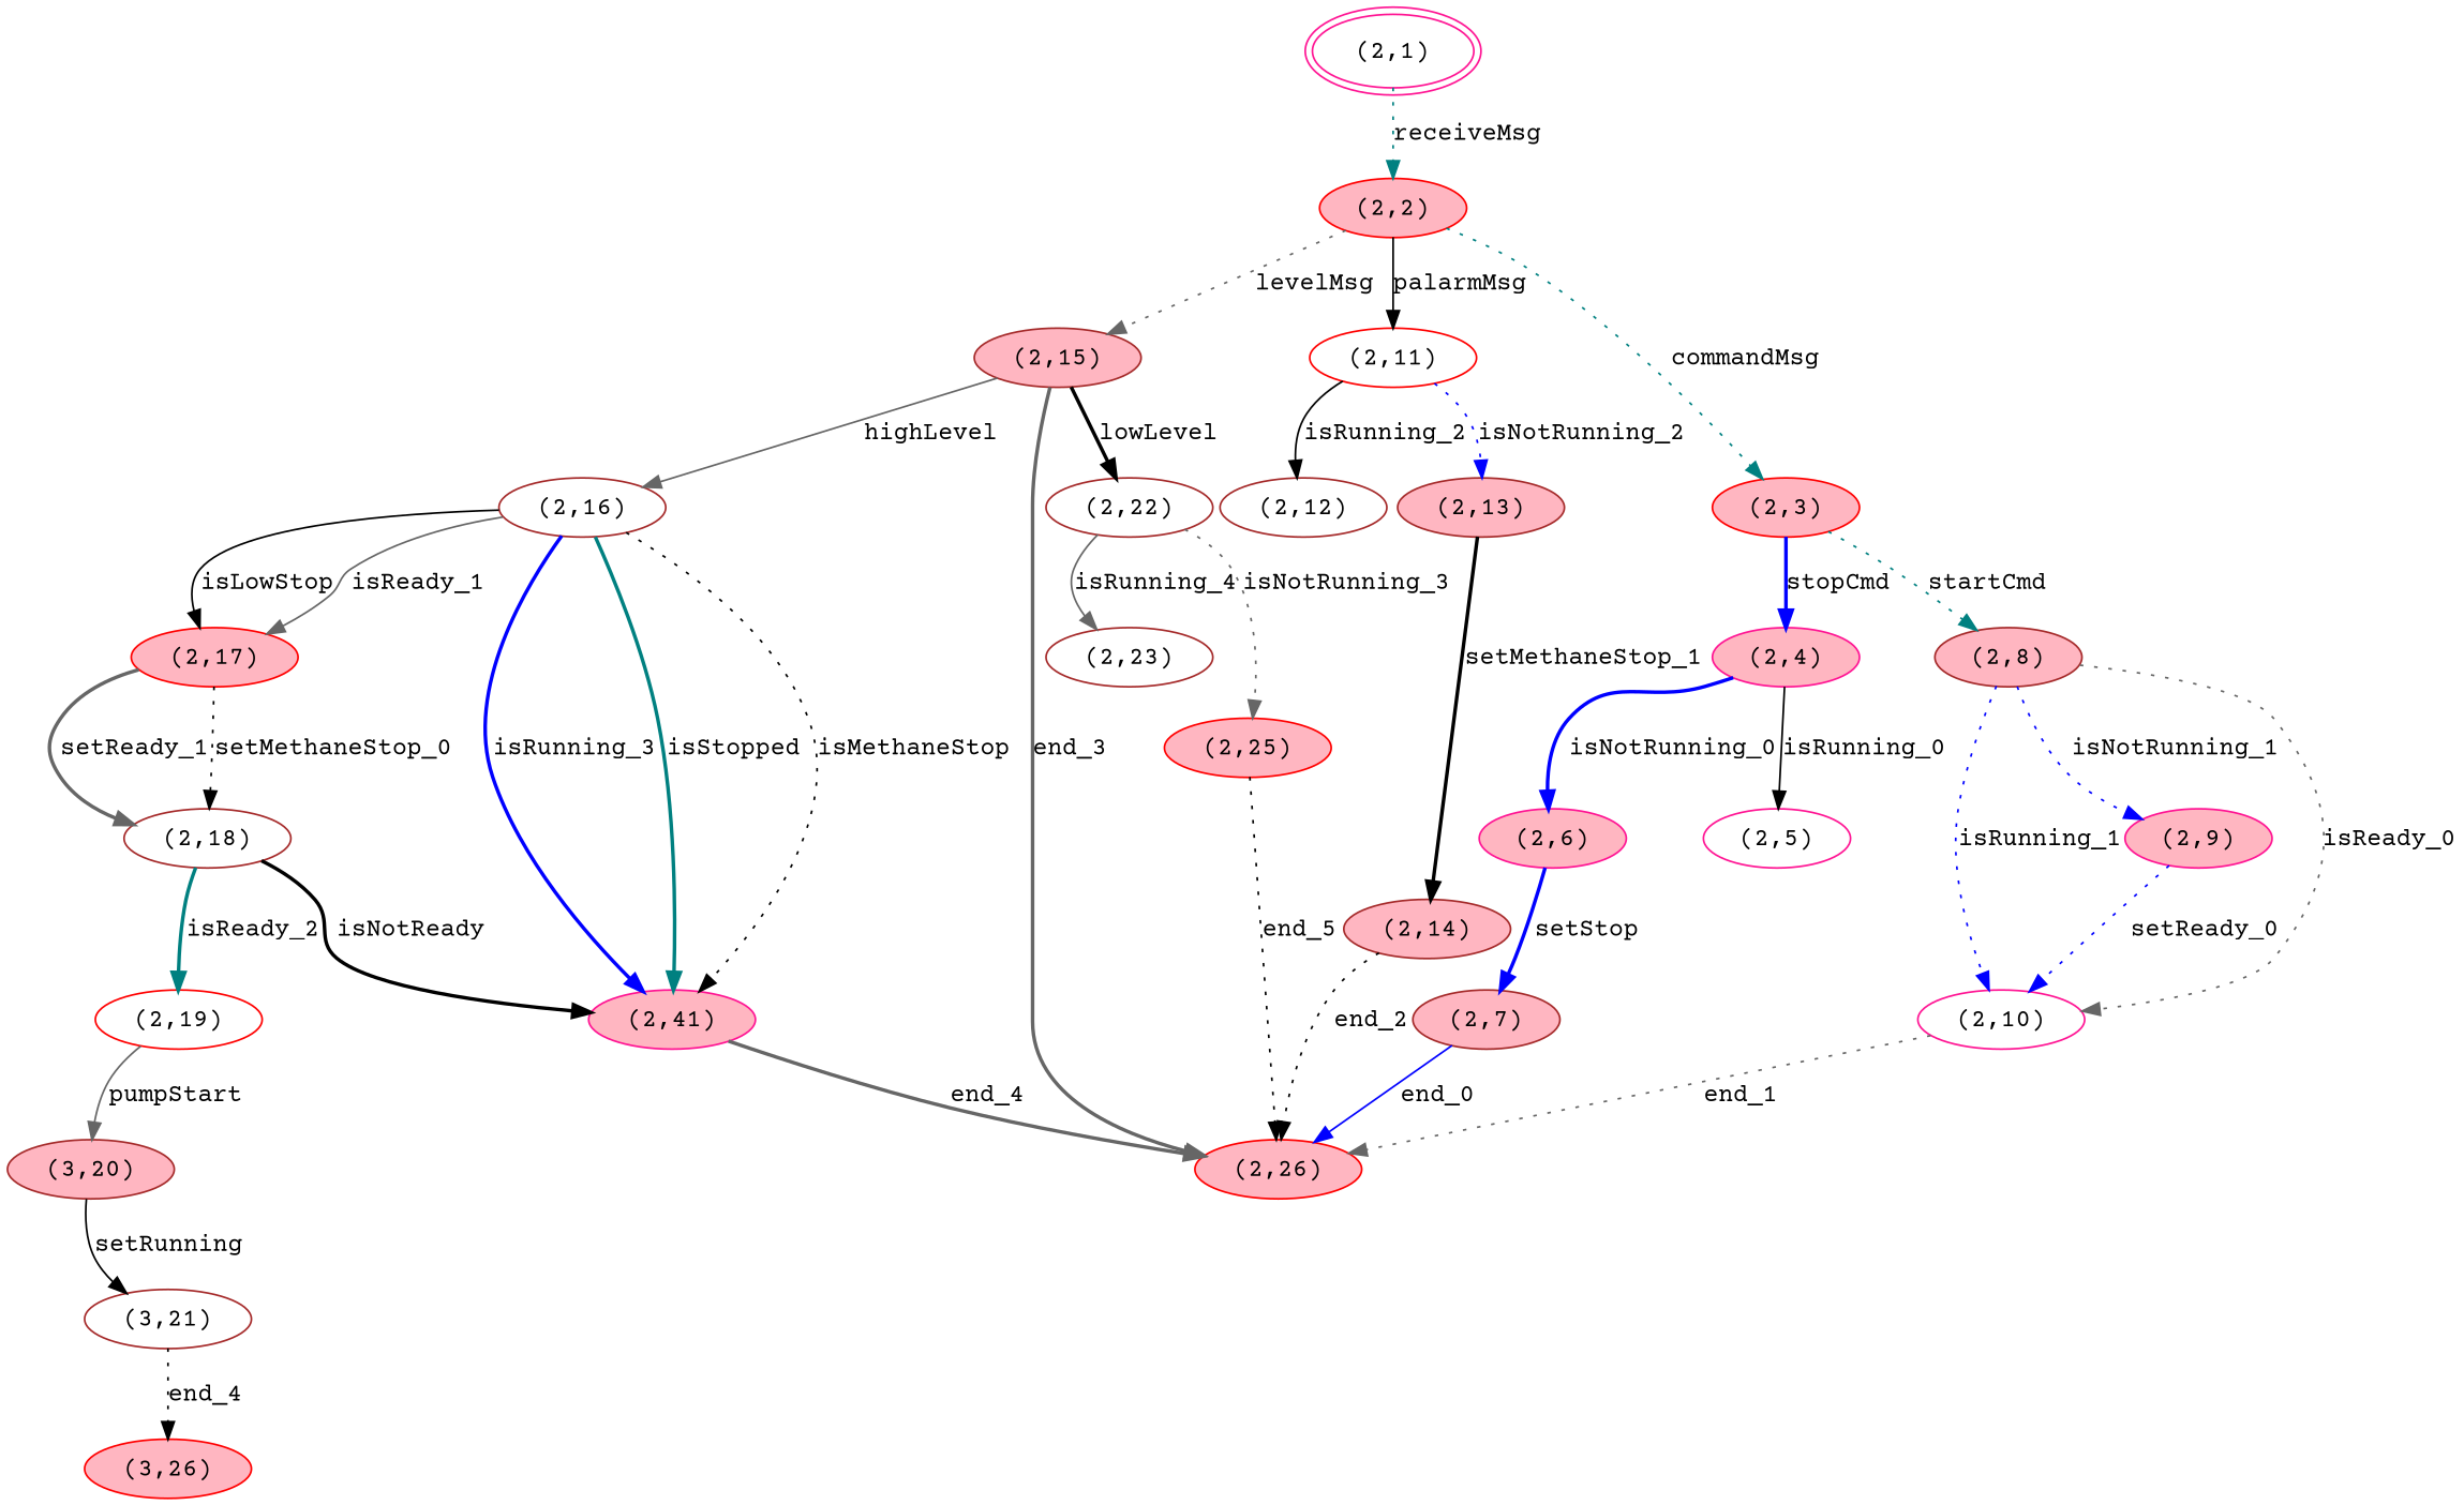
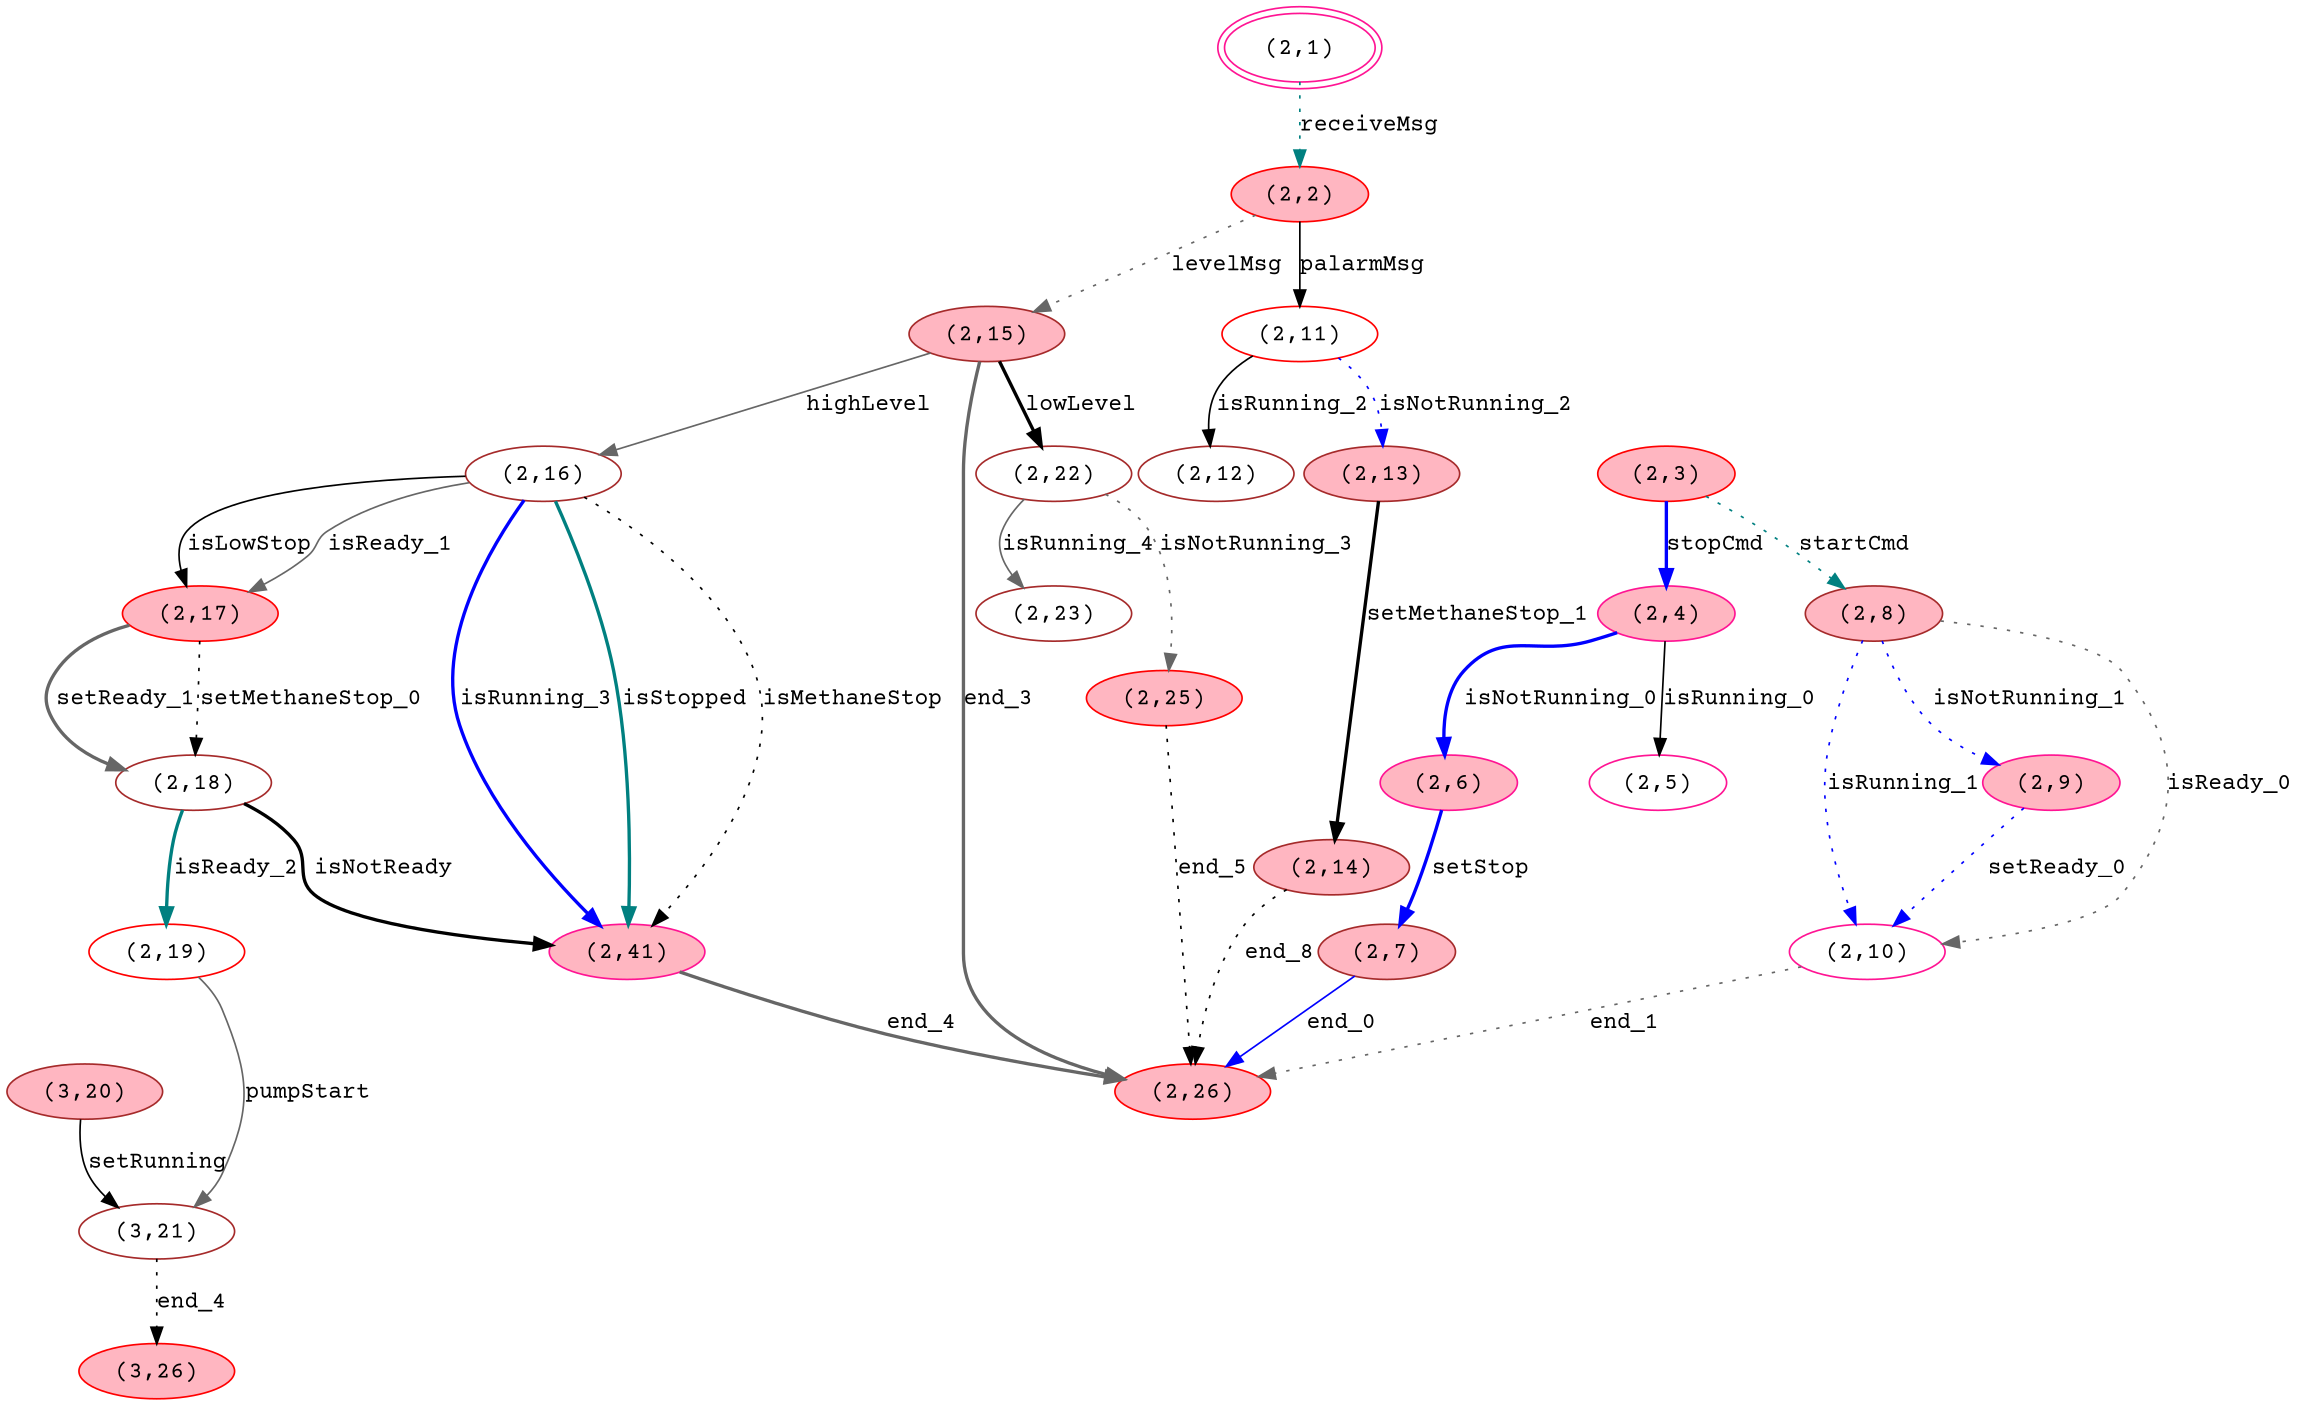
  digraph {
    fontname="Courier Prime"
    mclimit=10.0
    nodesep=0.05
    node [color=brown fillcolor=lightpink fontname="Courier Prime" style=filled]
    edge [color=black fontname="Courier Prime" style=dotted]
    n1 [color=deeppink fillcolor=white height=0.25 label="(2,1)" peripheries=2 width=0.25]
    n2 [color=red height=0.25 label="(2,2)" width=0.25]
    n3 [height=0.25 label="(2,15)" width=0.25]
    n4 [color=red fillcolor=white height=0.25 label="(2,11)" width=0.25]
    n5 [color=red height=0.25 label="(2,3)" width=0.25]
    n6 [fillcolor=white height=0.25 label="(2,22)" width=0.25]
    n7 [fillcolor=white height=0.25 label="(2,16)" width=0.25]
    n8 [color=red height=0.25 label="(2,26)" width=0.25]
    n9 [height=0.25 label="(2,13)" width=0.25]
    n10 [fillcolor=white height=0.25 label="(2,12)" width=0.25]
    n11 [height=0.25 label="(2,8)" width=0.25]
    n12 [color=deeppink height=0.25 label="(2,4)" width=0.25]
    n13 [color=red height=0.25 label="(2,25)" width=0.25]
    n14 [fillcolor=white height=0.25 label="(2,23)" width=0.25]
    n15 [color=deeppink height=0.25 label="(2,41)" width=0.25]
    n16 [color=red height=0.25 label="(2,17)" width=0.25]
    n17 [height=0.25 label="(2,14)" width=0.25]
    n18 [color=deeppink fillcolor=white height=0.25 label="(2,10)" width=0.25]
    n19 [color=deeppink height=0.25 label="(2,9)" width=0.25]
    n20 [color=deeppink height=0.25 label="(2,6)" width=0.25]
    n21 [color=deeppink fillcolor=white height=0.25 label="(2,5)" width=0.25]
    n22 [fillcolor=white height=0.25 label="(2,18)" width=0.25]
    n23 [height=0.25 label="(2,7)" width=0.25]
    n24 [color=red fillcolor=white height=0.25 label="(2,19)" width=0.25]
    n25 [height=0.25 label="(3,20)" width=0.25]
    n26 [fillcolor=white height=0.25 label="(3,21)" width=0.25]
    n27 [color=red height=0.25 label="(3,26)" width=0.25]
    n1 -> n2 [color=teal label=receiveMsg]
    n2 -> n3 [color=gray40 label=levelMsg]
    n2 -> n4 [label=palarmMsg style=solid]
-   n2 -> n5 [color=teal label=commandMsg]
    n3 -> n6 [label=lowLevel style=bold]
    n3 -> n7 [color=gray40 label=highLevel style=solid]
    n3 -> n8 [color=gray40 label=end_3 style=bold]
    n4 -> n9 [color=blue label=isNotRunning_2]
    n4 -> n10 [label=isRunning_2 style=solid]
    n5 -> n11 [color=teal label=startCmd]
    n5 -> n12 [color=blue label=stopCmd style=bold]
    n6 -> n13 [color=gray40 label=isNotRunning_3]
    n6 -> n14 [color=gray40 label=isRunning_4 style=solid]
    n7 -> n15 [label=isMethaneStop]
    n7 -> n15 [color=teal label=isStopped style=bold]
    n7 -> n15 [color=blue label=isRunning_3 style=bold]
    n7 -> n16 [label=isLowStop style=solid]
    n7 -> n16 [color=gray40 label=isReady_1 style=solid]
    n9 -> n17 [label=setMethaneStop_1 style=bold]
    n11 -> n18 [color=gray40 label=isReady_0]
    n11 -> n18 [color=blue label=isRunning_1]
    n11 -> n19 [color=blue label=isNotRunning_1]
    n12 -> n20 [color=blue label=isNotRunning_0 style=bold]
    n12 -> n21 [label=isRunning_0 style=solid]
    n13 -> n8 [label=end_5]
    n15 -> n8 [color=gray40 label=end_4 style=bold]
    n16 -> n22 [label=setMethaneStop_0]
    n16 -> n22 [color=gray40 label=setReady_1 style=bold]
-   n17 -> n8 [label=end_2]
+   n17 -> n8 [label=end_8]
    n18 -> n8 [color=gray40 label=end_1]
    n19 -> n18 [color=blue label=setReady_0]
    n20 -> n23 [color=blue label=setStop style=bold]
    n22 -> n15 [label=isNotReady style=bold]
    n22 -> n24 [color=teal label=isReady_2 style=bold]
    n23 -> n8 [color=blue label=end_0 style=solid]
-   n24 -> n25 [color=gray40 label=pumpStart style=solid]
+   n24 -> n26 [color=gray40 label=pumpStart style=solid]
    n25 -> n26 [label=setRunning style=solid]
    n26 -> n27 [label=end_4]
  }
